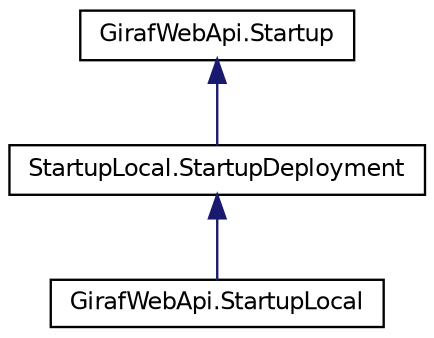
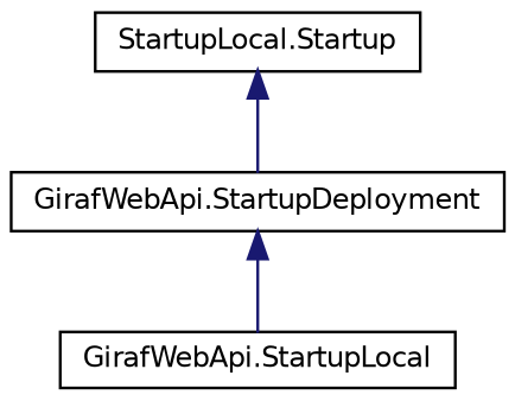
  digraph {
    rankdir=TB
    node [color=black fillcolor=white fontname=Helvetica fontsize=10 shape=record style=filled]
    edge [color=midnightblue dir=back fontname=Helvetica fontsize=10 labelfontname=Helvetica labelfontsize=10 style=solid]
-   n1 [height=0.2 label="GirafWebApi.Startup" width=0.4]
-   n2 [height=0.2 label="StartupLocal.StartupDeployment" width=0.4]
+   n1 [height=0.2 label="StartupLocal.Startup" width=0.4]
+   n2 [height=0.2 label="GirafWebApi.StartupDeployment" width=0.4]
    n3 [height=0.2 label="GirafWebApi.StartupLocal" width=0.4]
    n1 -> n2
    n2 -> n3
  }
